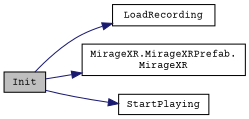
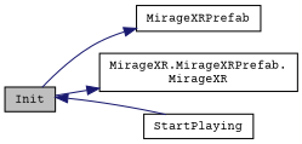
  digraph {
    fontname="Courier Prime"
    rankdir=LR
    node [color=black fillcolor=white fontname="Courier Prime" fontsize=10 shape=record style=filled]
    edge [color=midnightblue fontname="Courier Prime" fontsize=10 labelfontname=Helvetica labelfontsize=10 style=solid]
    n1 [fillcolor=grey75 fontcolor=black height=0.2 label=Init width=0.4]
-   n2 [height=0.2 label=LoadRecording width=0.4]
+   n2 [height=0.2 label=MirageXRPrefab width=0.4]
    n3 [height=0.2 label="MirageXR.MirageXRPrefab.\lMirageXR" width=0.4]
    n4 [height=0.2 label=StartPlaying width=0.4]
    n1 -> n2
    n1 -> n3
-   n1 -> n4
+   n4 -> n1
  }
